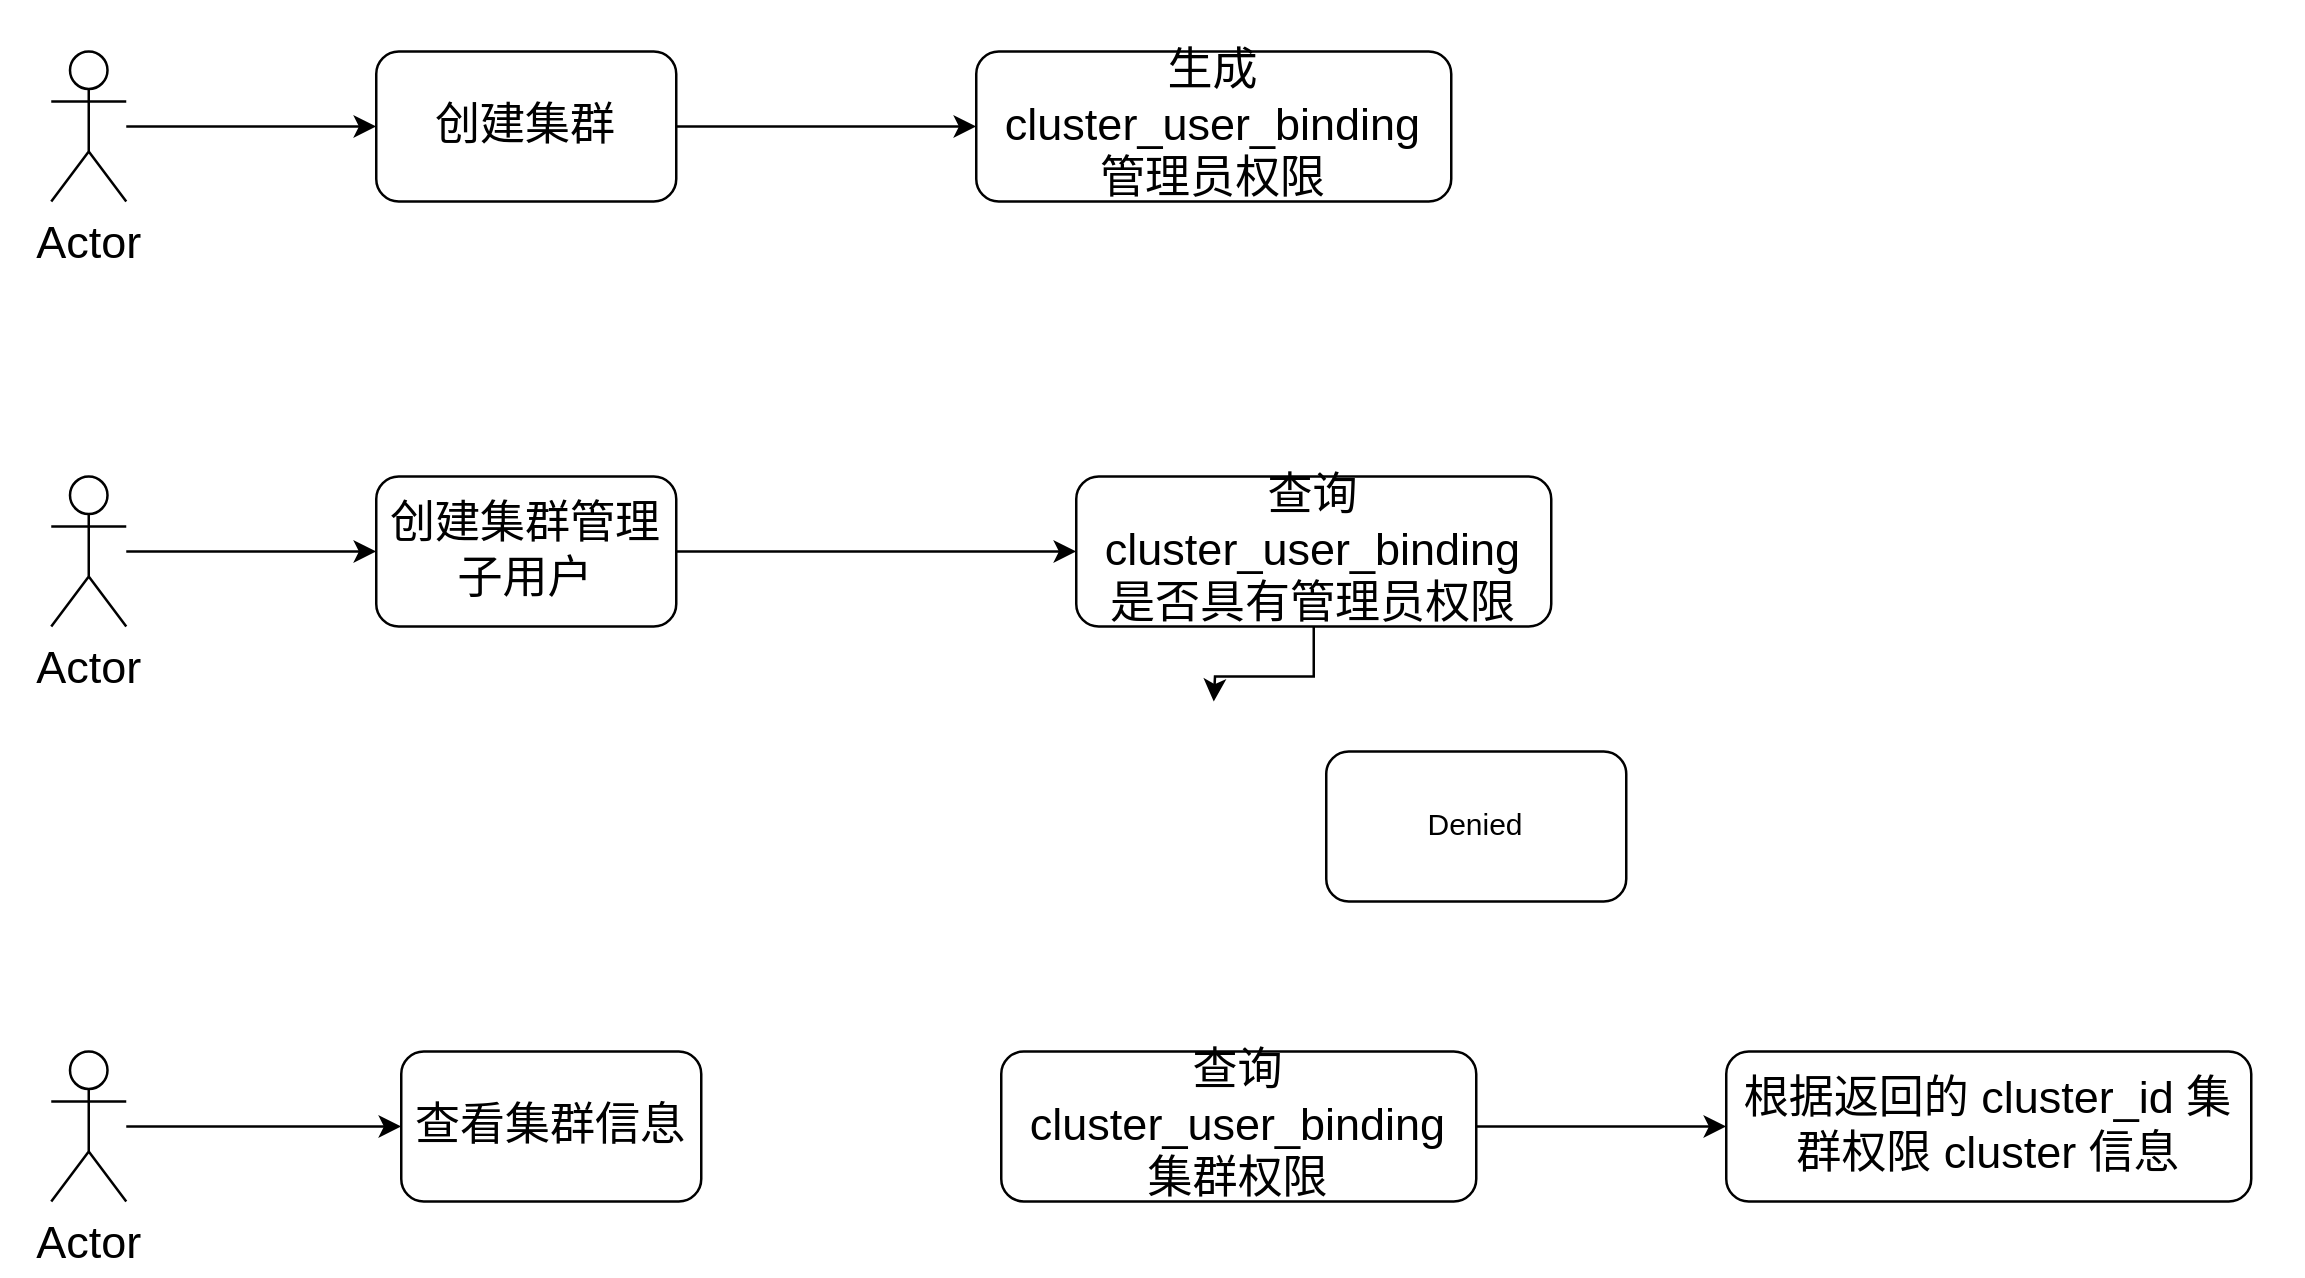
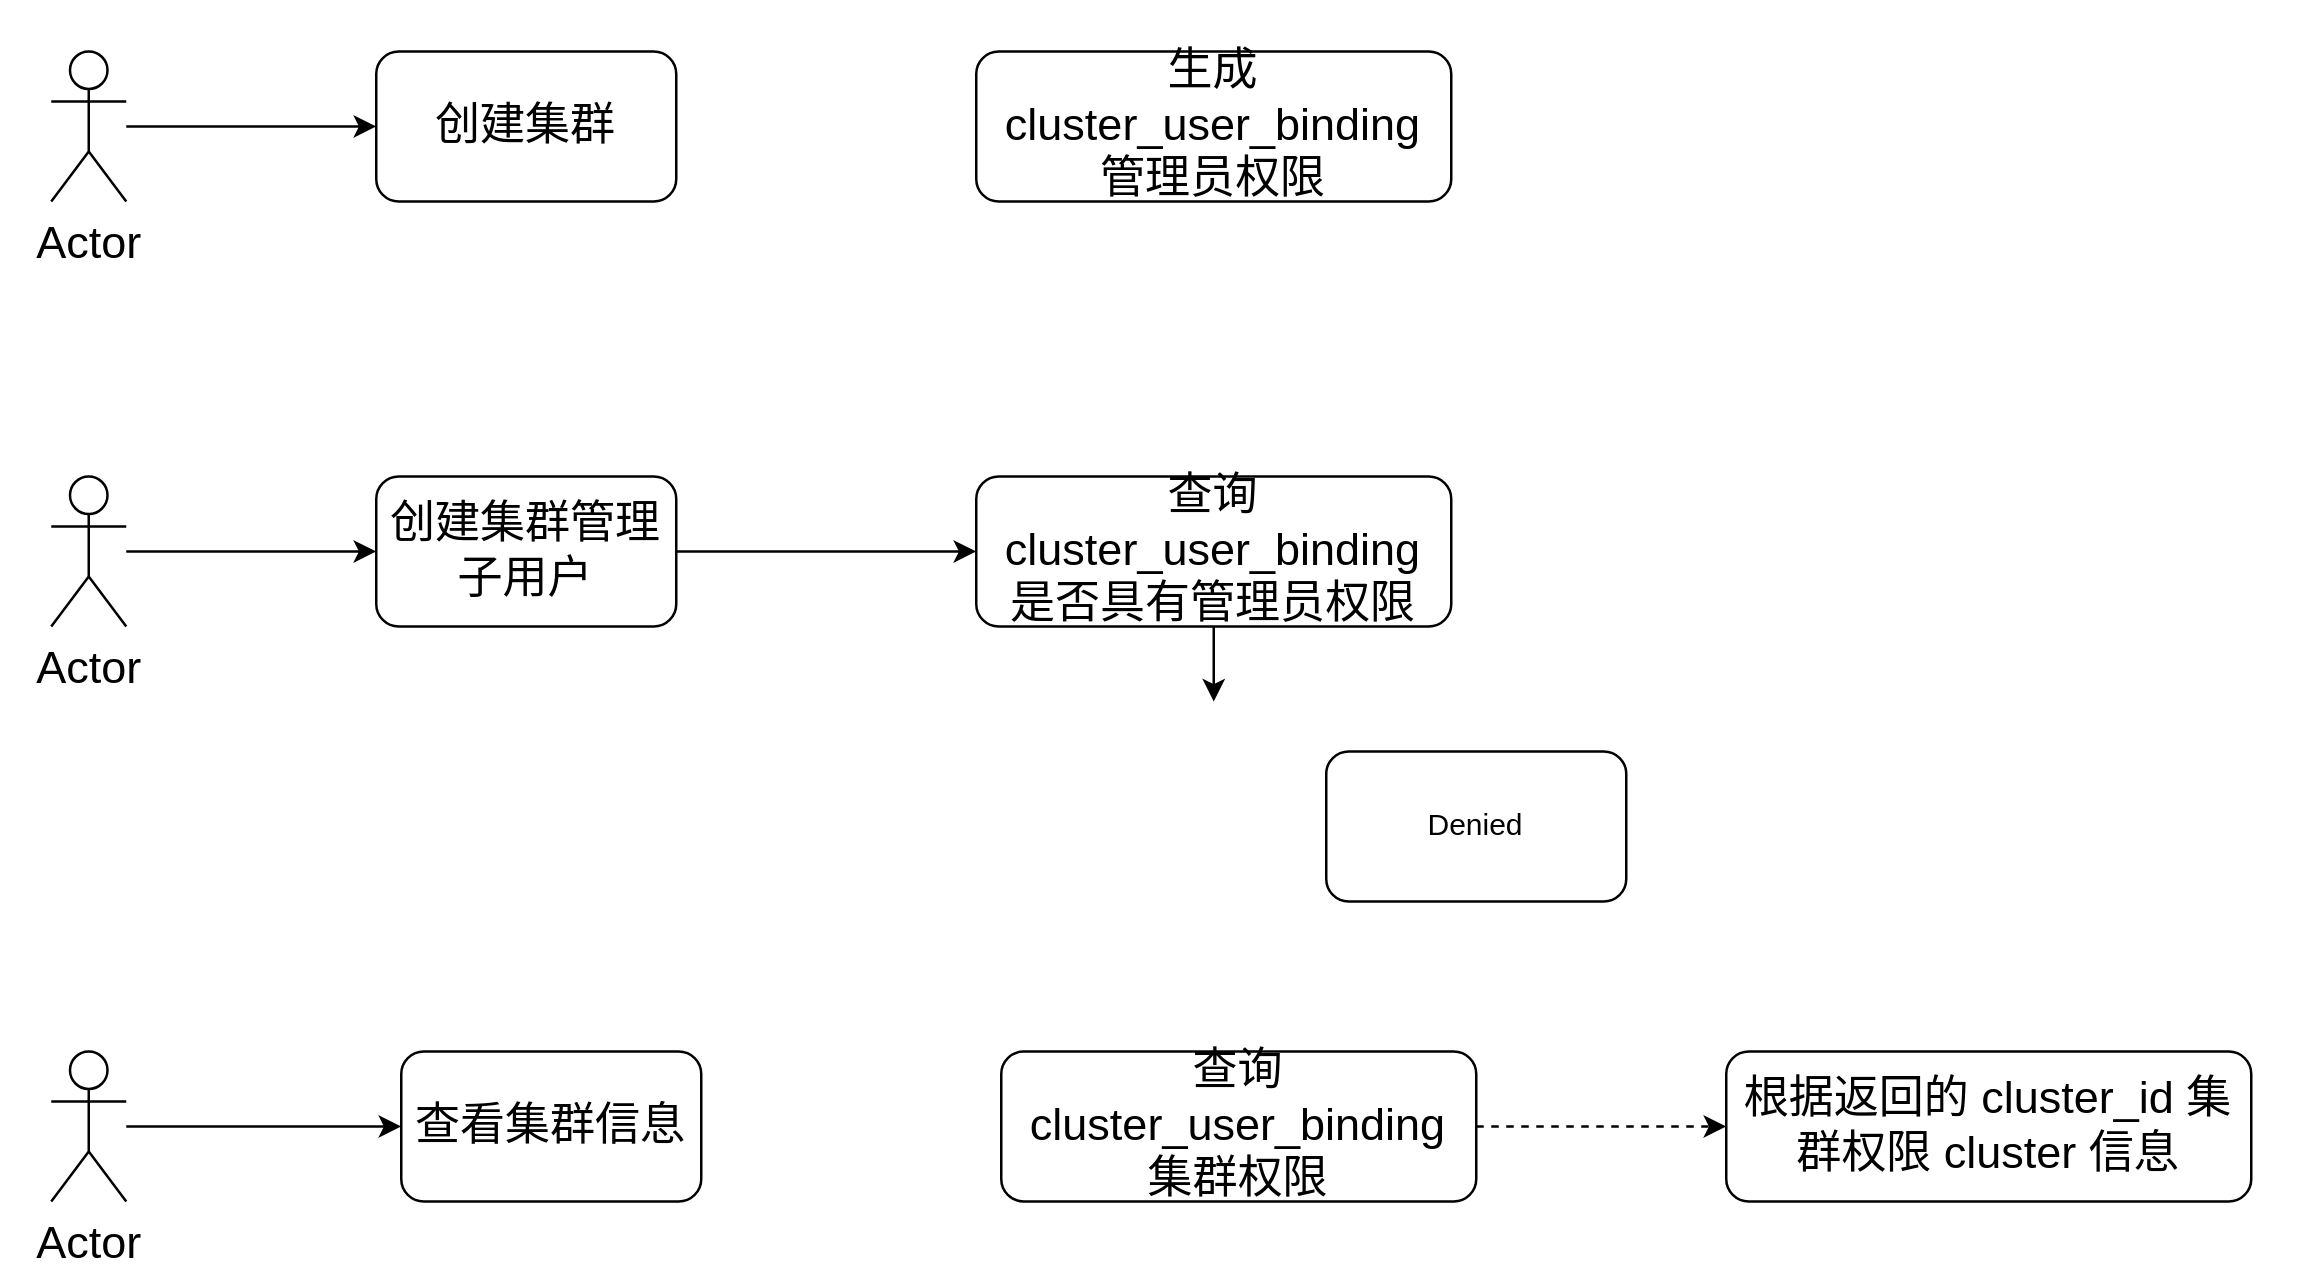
  <mxCell id="0" />
  <mxCell id="1" parent="0" />
  <mxCell id="2" style="edgeStyle=orthogonalEdgeStyle;rounded=0;orthogonalLoop=1;jettySize=auto;html=1;entryX=0;entryY=0.5;entryDx=0;entryDy=0;" edge="1" parent="1" source="3" target="5"><mxGeometry relative="1" as="geometry" /></mxCell>
  <mxCell id="3" value="&lt;font style=&quot;font-size: 18px&quot;&gt;Actor&lt;/font&gt;" style="shape=umlActor;verticalLabelPosition=bottom;verticalAlign=top;html=1;outlineConnect=0;" vertex="1" parent="1"><mxGeometry x="20" y="20" width="30" height="60" as="geometry" /></mxCell>
- <mxCell id="4" style="edgeStyle=orthogonalEdgeStyle;rounded=0;orthogonalLoop=1;jettySize=auto;html=1;exitX=1;exitY=0.5;exitDx=0;exitDy=0;entryX=0;entryY=0.5;entryDx=0;entryDy=0;" edge="1" parent="1" source="5" target="6"><mxGeometry relative="1" as="geometry" /></mxCell>
  <mxCell id="5" value="&lt;font style=&quot;font-size: 18px&quot;&gt;创建集群&lt;/font&gt;" style="rounded=1;whiteSpace=wrap;html=1;" vertex="1" parent="1"><mxGeometry x="150" y="20" width="120" height="60" as="geometry" /></mxCell>
  <mxCell id="6" value="&lt;span style=&quot;font-size: 18px&quot;&gt;生成 cluster_user_binding 管理员权限&lt;/span&gt;" style="rounded=1;whiteSpace=wrap;html=1;" vertex="1" parent="1"><mxGeometry x="390" y="20" width="190" height="60" as="geometry" /></mxCell>
  <mxCell id="7" style="edgeStyle=orthogonalEdgeStyle;rounded=0;orthogonalLoop=1;jettySize=auto;html=1;entryX=0;entryY=0.5;entryDx=0;entryDy=0;" edge="1" parent="1" source="8" target="10"><mxGeometry relative="1" as="geometry" /></mxCell>
  <mxCell id="8" value="&lt;font style=&quot;font-size: 18px&quot;&gt;Actor&lt;/font&gt;" style="shape=umlActor;verticalLabelPosition=bottom;verticalAlign=top;html=1;outlineConnect=0;" vertex="1" parent="1"><mxGeometry x="20" y="190" width="30" height="60" as="geometry" /></mxCell>
  <mxCell id="9" style="edgeStyle=orthogonalEdgeStyle;rounded=0;orthogonalLoop=1;jettySize=auto;html=1;exitX=1;exitY=0.5;exitDx=0;exitDy=0;entryX=0;entryY=0.5;entryDx=0;entryDy=0;" edge="1" parent="1" source="10" target="12"><mxGeometry relative="1" as="geometry" /></mxCell>
  <mxCell id="10" value="&lt;font style=&quot;font-size: 18px&quot;&gt;创建集群管理子用户&lt;/font&gt;" style="rounded=1;whiteSpace=wrap;html=1;" vertex="1" parent="1"><mxGeometry x="150" y="190" width="120" height="60" as="geometry" /></mxCell>
  <mxCell id="11" style="edgeStyle=orthogonalEdgeStyle;rounded=0;orthogonalLoop=1;jettySize=auto;html=1;" edge="1" parent="1" source="12"><mxGeometry relative="1" as="geometry"><mxPoint x="485" y="280" as="targetPoint" /></mxGeometry></mxCell>
- <mxCell id="12" value="&lt;span style=&quot;font-size: 18px&quot;&gt;查询 cluster_user_binding 是否具有管理员权限&lt;/span&gt;" style="rounded=1;whiteSpace=wrap;html=1;" vertex="1" parent="1"><mxGeometry x="430" y="190" width="190" height="60" as="geometry" /></mxCell>
+ <mxCell id="12" value="&lt;span style=&quot;font-size: 18px&quot;&gt;查询 cluster_user_binding 是否具有管理员权限&lt;/span&gt;" style="rounded=1;whiteSpace=wrap;html=1;" vertex="1" parent="1"><mxGeometry x="390" y="190" width="190" height="60" as="geometry" /></mxCell>
  <mxCell id="13" value="Denied" style="rounded=1;whiteSpace=wrap;html=1;" vertex="1" parent="1"><mxGeometry x="530" y="300" width="120" height="60" as="geometry" /></mxCell>
  <mxCell id="14" style="edgeStyle=orthogonalEdgeStyle;rounded=0;orthogonalLoop=1;jettySize=auto;html=1;entryX=0;entryY=0.5;entryDx=0;entryDy=0;" edge="1" parent="1" source="15" target="16"><mxGeometry relative="1" as="geometry" /></mxCell>
  <mxCell id="15" value="&lt;font style=&quot;font-size: 18px&quot;&gt;Actor&lt;/font&gt;" style="shape=umlActor;verticalLabelPosition=bottom;verticalAlign=top;html=1;outlineConnect=0;" vertex="1" parent="1"><mxGeometry x="20" y="420" width="30" height="60" as="geometry" /></mxCell>
  <mxCell id="16" value="&lt;font style=&quot;font-size: 18px&quot;&gt;查看集群信息&lt;/font&gt;" style="rounded=1;whiteSpace=wrap;html=1;" vertex="1" parent="1"><mxGeometry x="160" y="420" width="120" height="60" as="geometry" /></mxCell>
- <mxCell id="17" style="edgeStyle=orthogonalEdgeStyle;rounded=0;orthogonalLoop=1;jettySize=auto;html=1;exitX=1;exitY=0.5;exitDx=0;exitDy=0;entryX=0;entryY=0.5;entryDx=0;entryDy=0;" edge="1" parent="1" source="18" target="19"><mxGeometry relative="1" as="geometry" /></mxCell>
+ <mxCell id="17" style="edgeStyle=orthogonalEdgeStyle;rounded=0;orthogonalLoop=1;jettySize=auto;html=1;exitX=1;exitY=0.5;exitDx=0;exitDy=0;entryX=0;entryY=0.5;entryDx=0;entryDy=0;dashed=1;" edge="1" parent="1" source="18" target="19"><mxGeometry relative="1" as="geometry" /></mxCell>
  <mxCell id="18" value="&lt;span style=&quot;font-size: 18px&quot;&gt;查询 cluster_user_binding 集群权限&lt;/span&gt;" style="rounded=1;whiteSpace=wrap;html=1;" vertex="1" parent="1"><mxGeometry x="400" y="420" width="190" height="60" as="geometry" /></mxCell>
  <mxCell id="19" value="&lt;font style=&quot;font-size: 18px&quot;&gt;根据返回的 cluster_id 集群权限 cluster 信息&lt;/font&gt;" style="rounded=1;whiteSpace=wrap;html=1;" vertex="1" parent="1"><mxGeometry x="690" y="420" width="210" height="60" as="geometry" /></mxCell>
